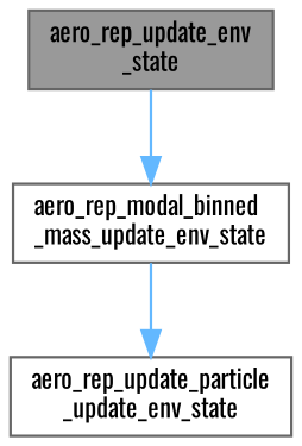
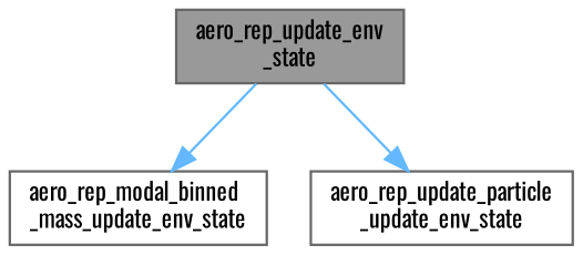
  digraph {
    fontname=Oswald
    rankdir=TB
    node [color=grey40 fillcolor=white fontname=Oswald fontsize=10 shape=box style=filled]
    edge [color=steelblue1 fontname=Oswald fontsize=10 labelfontname=Helvetica labelfontsize=10 style=solid]
    n1 [color=gray40 fillcolor=grey60 fontcolor=black height=0.2 label="aero_rep_update_env\l_state" width=0.4]
    n2 [height=0.2 label="aero_rep_modal_binned\l_mass_update_env_state" width=0.4]
    n3 [height=0.2 label="aero_rep_update_particle\l_update_env_state" width=0.4]
    n1 -> n2
-   n2 -> n3
+   n1 -> n3
  }
